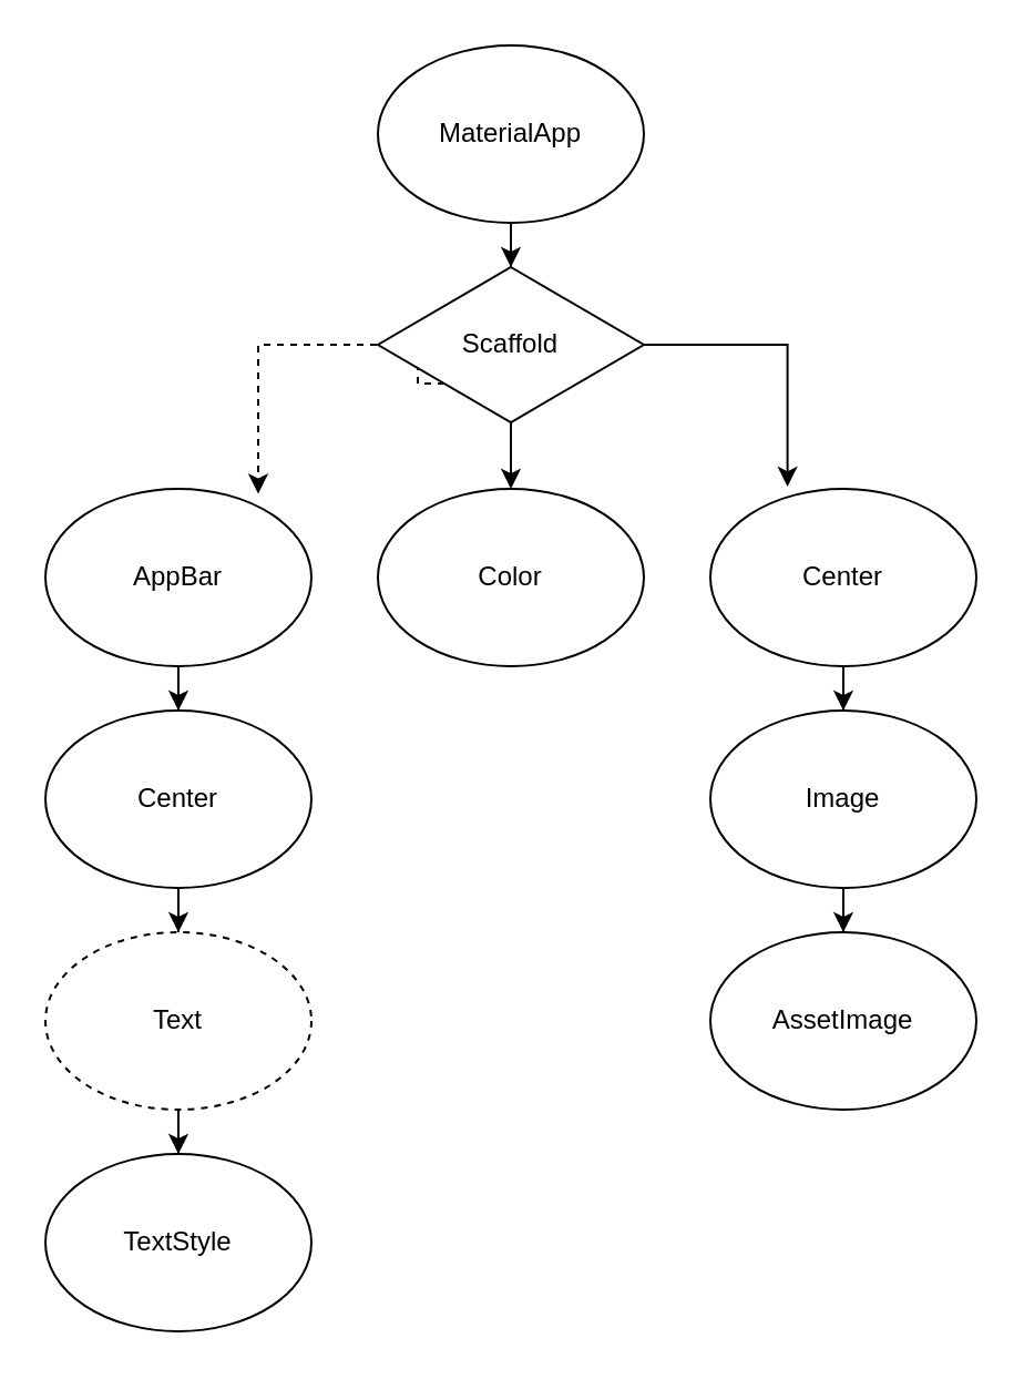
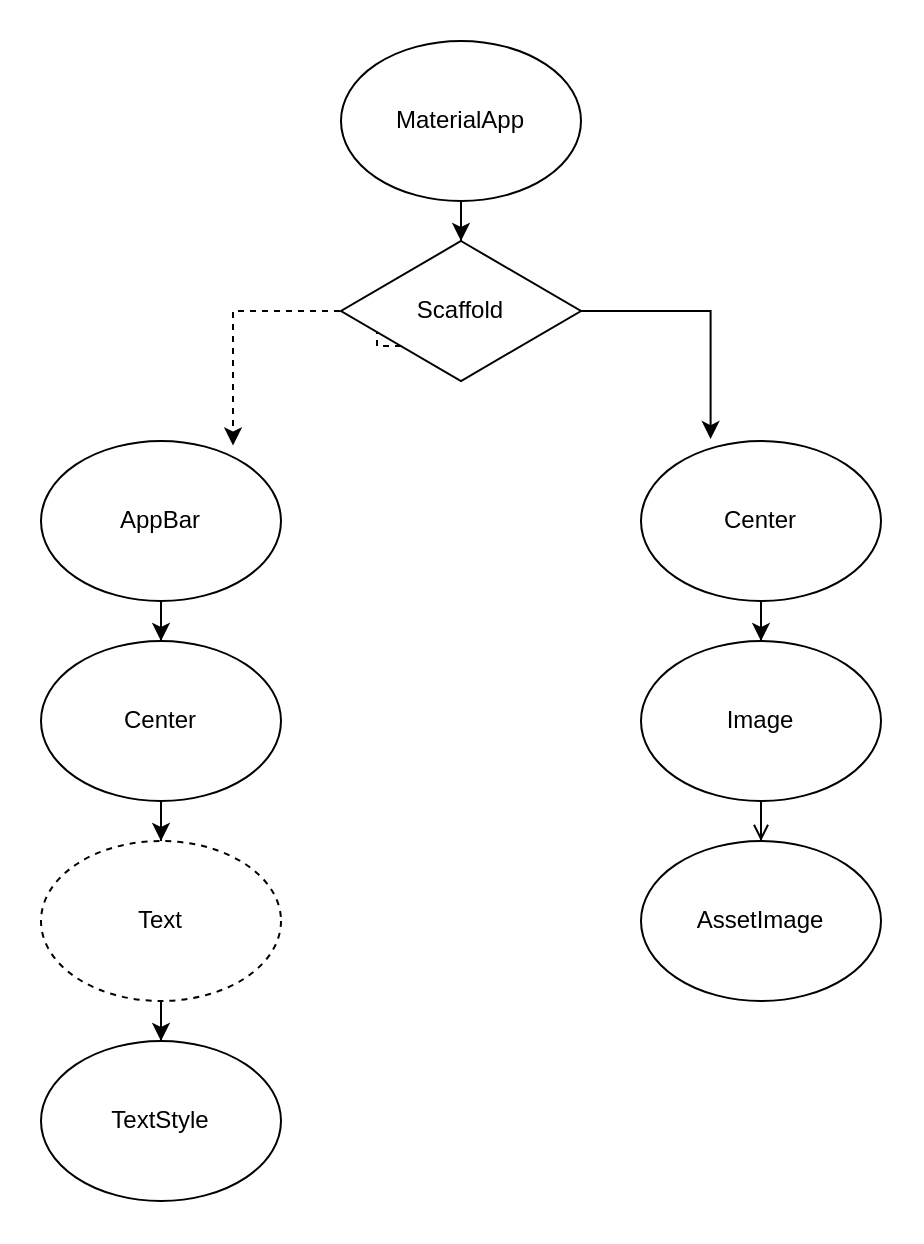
  <mxCell id="0" />
  <mxCell id="1" parent="0" />
  <mxCell id="2" style="edgeStyle=orthogonalEdgeStyle;rounded=0;orthogonalLoop=1;jettySize=auto;html=1;exitX=0.5;exitY=1;exitDx=0;exitDy=0;" edge="1" parent="1" source="3" target="7"><mxGeometry relative="1" as="geometry" /></mxCell>
  <mxCell id="3" value="MaterialApp" style="ellipse;whiteSpace=wrap;html=1;" vertex="1" parent="1"><mxGeometry x="170" y="20" width="120" height="80" as="geometry" /></mxCell>
  <mxCell id="4" style="edgeStyle=orthogonalEdgeStyle;rounded=0;orthogonalLoop=1;jettySize=auto;html=1;exitX=0;exitY=1;exitDx=0;exitDy=0;entryX=0.8;entryY=0.028;entryDx=0;entryDy=0;entryPerimeter=0;dashed=1;" edge="1" parent="1" source="7" target="9"><mxGeometry relative="1" as="geometry"><Array as="points"><mxPoint x="188" y="155" /><mxPoint x="116" y="155" /></Array></mxGeometry></mxCell>
- <mxCell id="5" value="" style="edgeStyle=orthogonalEdgeStyle;rounded=0;orthogonalLoop=1;jettySize=auto;html=1;" edge="1" parent="1" source="7" target="10"><mxGeometry relative="1" as="geometry"><Array as="points"><mxPoint x="230" y="210" /><mxPoint x="230" y="210" /></Array></mxGeometry></mxCell>
  <mxCell id="6" style="edgeStyle=orthogonalEdgeStyle;rounded=0;orthogonalLoop=1;jettySize=auto;html=1;entryX=0.29;entryY=-0.012;entryDx=0;entryDy=0;entryPerimeter=0;" edge="1" parent="1" source="7" target="12"><mxGeometry relative="1" as="geometry" /></mxCell>
  <mxCell id="7" value="Scaffold" style="rhombus;whiteSpace=wrap;html=1;" vertex="1" parent="1"><mxGeometry x="170" y="120" width="120" height="70" as="geometry" /></mxCell>
  <mxCell id="8" value="" style="edgeStyle=orthogonalEdgeStyle;rounded=0;orthogonalLoop=1;jettySize=auto;html=1;" edge="1" parent="1" source="9" target="14"><mxGeometry relative="1" as="geometry" /></mxCell>
  <mxCell id="9" value="AppBar" style="ellipse;whiteSpace=wrap;html=1;" vertex="1" parent="1"><mxGeometry x="20" y="220" width="120" height="80" as="geometry" /></mxCell>
- <mxCell id="10" value="Color" style="ellipse;whiteSpace=wrap;html=1;" vertex="1" parent="1"><mxGeometry x="170" y="220" width="120" height="80" as="geometry" /></mxCell>
  <mxCell id="11" value="" style="edgeStyle=orthogonalEdgeStyle;rounded=0;orthogonalLoop=1;jettySize=auto;html=1;" edge="1" parent="1" source="12" target="19"><mxGeometry relative="1" as="geometry" /></mxCell>
  <mxCell id="12" value="Center" style="ellipse;whiteSpace=wrap;html=1;" vertex="1" parent="1"><mxGeometry x="320" y="220" width="120" height="80" as="geometry" /></mxCell>
  <mxCell id="13" value="" style="edgeStyle=orthogonalEdgeStyle;rounded=0;orthogonalLoop=1;jettySize=auto;html=1;" edge="1" parent="1" source="14" target="16"><mxGeometry relative="1" as="geometry" /></mxCell>
  <mxCell id="14" value="Center" style="ellipse;whiteSpace=wrap;html=1;" vertex="1" parent="1"><mxGeometry x="20" y="320" width="120" height="80" as="geometry" /></mxCell>
  <mxCell id="15" value="" style="edgeStyle=orthogonalEdgeStyle;rounded=0;orthogonalLoop=1;jettySize=auto;html=1;" edge="1" parent="1" source="16" target="17"><mxGeometry relative="1" as="geometry" /></mxCell>
  <mxCell id="16" value="Text" style="ellipse;whiteSpace=wrap;html=1;dashed=1;" vertex="1" parent="1"><mxGeometry x="20" y="420" width="120" height="80" as="geometry" /></mxCell>
  <mxCell id="17" value="TextStyle" style="ellipse;whiteSpace=wrap;html=1;" vertex="1" parent="1"><mxGeometry x="20" y="520" width="120" height="80" as="geometry" /></mxCell>
- <mxCell id="18" value="" style="edgeStyle=orthogonalEdgeStyle;rounded=0;orthogonalLoop=1;jettySize=auto;html=1;" edge="1" parent="1" source="19" target="20"><mxGeometry relative="1" as="geometry" /></mxCell>
+ <mxCell id="18" value="" style="edgeStyle=orthogonalEdgeStyle;rounded=0;orthogonalLoop=1;jettySize=auto;html=1;endArrow=open;" edge="1" parent="1" source="19" target="20"><mxGeometry relative="1" as="geometry" /></mxCell>
  <mxCell id="19" value="Image" style="ellipse;whiteSpace=wrap;html=1;" vertex="1" parent="1"><mxGeometry x="320" y="320" width="120" height="80" as="geometry" /></mxCell>
  <mxCell id="20" value="AssetImage" style="ellipse;whiteSpace=wrap;html=1;" vertex="1" parent="1"><mxGeometry x="320" y="420" width="120" height="80" as="geometry" /></mxCell>
